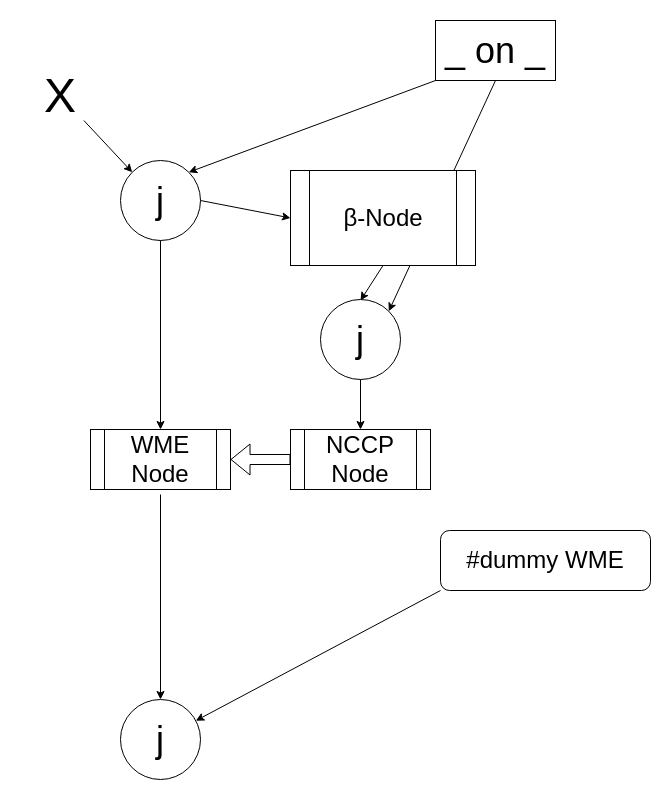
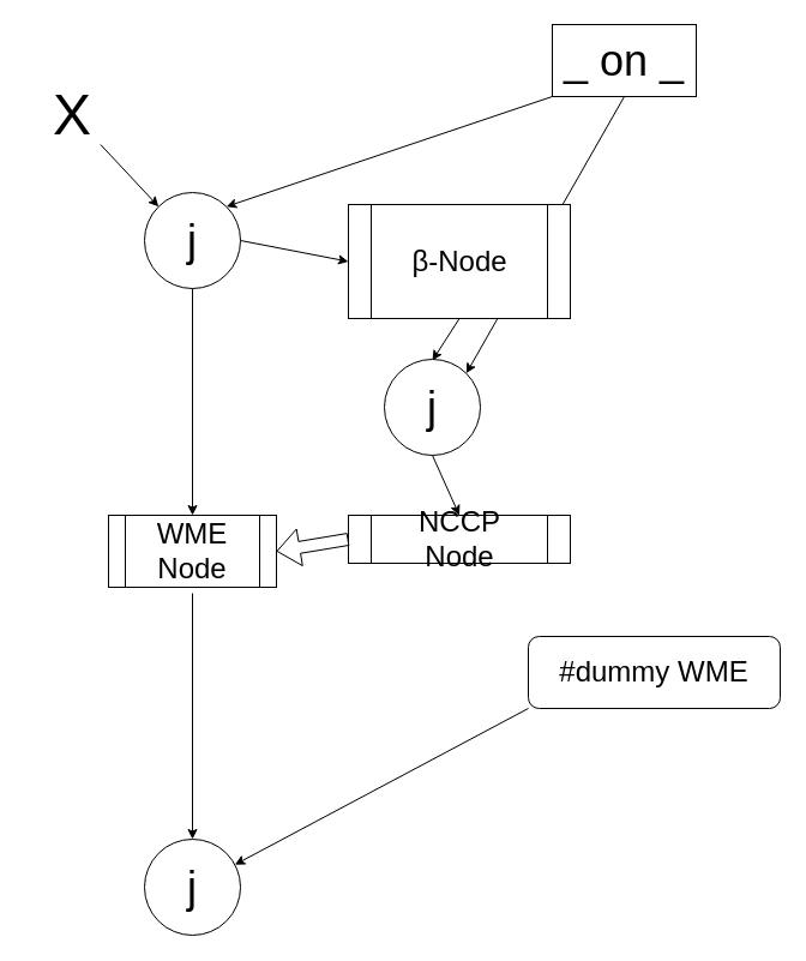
  <mxCell id="0" />
  <mxCell id="1" parent="0" />
  <mxCell id="2" value="&lt;font style=&quot;font-size: 36px;&quot;&gt;j&lt;/font&gt;" style="ellipse;whiteSpace=wrap;html=1;aspect=fixed;" parent="1" vertex="1"><mxGeometry x="120" y="160" width="80" height="80" as="geometry" /></mxCell>
  <mxCell id="3" value="" style="endArrow=classic;html=1;rounded=0;entryX=0;entryY=0;entryDx=0;entryDy=0;" parent="1" source="4" target="2" edge="1"><mxGeometry width="50" height="50" relative="1" as="geometry"><mxPoint x="70" y="110" as="sourcePoint" /><mxPoint x="80" y="160" as="targetPoint" /></mxGeometry></mxCell>
  <mxCell id="4" value="&lt;font style=&quot;font-size: 48px;&quot;&gt;X&lt;/font&gt;" style="text;html=1;align=center;verticalAlign=middle;whiteSpace=wrap;rounded=0;" parent="1" vertex="1"><mxGeometry x="20" y="70" width="80" height="50" as="geometry" /></mxCell>
- <mxCell id="5" value="&lt;font style=&quot;font-size: 36px;&quot;&gt;_ on _&lt;/font&gt;" style="rounded=0;whiteSpace=wrap;html=1;" parent="1" vertex="1"><mxGeometry x="435" y="20" width="120" height="60" as="geometry" /></mxCell>
+ <mxCell id="5" value="&lt;font style=&quot;font-size: 36px;&quot;&gt;_ on _&lt;/font&gt;" style="rounded=0;whiteSpace=wrap;html=1;" parent="1" vertex="1"><mxGeometry x="460" y="20" width="120" height="60" as="geometry" /></mxCell>
  <mxCell id="6" value="" style="endArrow=classic;html=1;rounded=0;entryX=1;entryY=0;entryDx=0;entryDy=0;exitX=0;exitY=1;exitDx=0;exitDy=0;" parent="1" source="5" target="2" edge="1"><mxGeometry width="50" height="50" relative="1" as="geometry"><mxPoint x="260" y="220" as="sourcePoint" /><mxPoint x="310" y="170" as="targetPoint" /></mxGeometry></mxCell>
  <mxCell id="7" value="&lt;font style=&quot;font-size: 36px;&quot;&gt;j&lt;/font&gt;" style="ellipse;whiteSpace=wrap;html=1;aspect=fixed;" parent="1" vertex="1"><mxGeometry x="120" y="699" width="80" height="80" as="geometry" /></mxCell>
  <mxCell id="8" value="" style="endArrow=classic;html=1;rounded=0;entryX=0.5;entryY=0;entryDx=0;entryDy=0;exitX=0.5;exitY=1;exitDx=0;exitDy=0;" parent="1" source="2" target="16" edge="1"><mxGeometry width="50" height="50" relative="1" as="geometry"><mxPoint x="160" y="380" as="sourcePoint" /><mxPoint x="140" y="570" as="targetPoint" /></mxGeometry></mxCell>
  <mxCell id="9" value="&lt;font style=&quot;font-size: 36px;&quot;&gt;j&lt;/font&gt;" style="ellipse;whiteSpace=wrap;html=1;aspect=fixed;" parent="1" vertex="1"><mxGeometry x="320" y="299" width="80" height="80" as="geometry" /></mxCell>
  <mxCell id="10" value="" style="endArrow=classic;html=1;rounded=0;entryX=0;entryY=0.5;entryDx=0;entryDy=0;exitX=1;exitY=0.5;exitDx=0;exitDy=0;" parent="1" source="2" target="19" edge="1"><mxGeometry width="50" height="50" relative="1" as="geometry"><mxPoint x="230" y="240" as="sourcePoint" /><mxPoint x="280" y="190" as="targetPoint" /></mxGeometry></mxCell>
  <mxCell id="11" value="" style="endArrow=classic;html=1;rounded=0;exitX=0.5;exitY=1;exitDx=0;exitDy=0;entryX=1;entryY=0;entryDx=0;entryDy=0;" parent="1" source="5" target="9" edge="1"><mxGeometry width="50" height="50" relative="1" as="geometry"><mxPoint x="440" y="160" as="sourcePoint" /><mxPoint x="360" y="250" as="targetPoint" /></mxGeometry></mxCell>
- <mxCell id="12" value="&lt;span style=&quot;font-size: 24px;&quot;&gt;NCCP&lt;/span&gt;&lt;div&gt;&lt;span style=&quot;font-size: 24px;&quot;&gt;Node&lt;/span&gt;&lt;/div&gt;" style="shape=process;whiteSpace=wrap;html=1;backgroundOutline=1;" parent="1" vertex="1"><mxGeometry x="290" y="429" width="140" height="60" as="geometry" /></mxCell>
+ <mxCell id="12" value="&lt;span style=&quot;font-size: 24px;&quot;&gt;NCCP&lt;/span&gt;&lt;div&gt;&lt;span style=&quot;font-size: 24px;&quot;&gt;Node&lt;/span&gt;&lt;/div&gt;" style="shape=process;whiteSpace=wrap;html=1;backgroundOutline=1;" parent="1" vertex="1"><mxGeometry x="290" y="429" width="185" height="40" as="geometry" /></mxCell>
  <mxCell id="13" value="" style="endArrow=classic;html=1;rounded=0;exitX=0.5;exitY=1;exitDx=0;exitDy=0;entryX=0.5;entryY=0;entryDx=0;entryDy=0;" parent="1" source="9" target="12" edge="1"><mxGeometry width="50" height="50" relative="1" as="geometry"><mxPoint x="370" y="419" as="sourcePoint" /><mxPoint x="420" y="369" as="targetPoint" /></mxGeometry></mxCell>
  <mxCell id="14" value="&lt;font style=&quot;font-size: 24px;&quot;&gt;#dummy WME&lt;/font&gt;" style="whiteSpace=wrap;html=1;rounded=1;" parent="1" vertex="1"><mxGeometry x="440" y="530" width="210" height="60" as="geometry" /></mxCell>
  <mxCell id="15" value="" style="endArrow=classic;html=1;rounded=0;exitX=0;exitY=1;exitDx=0;exitDy=0;" parent="1" source="14" target="7" edge="1"><mxGeometry width="50" height="50" relative="1" as="geometry"><mxPoint x="354" y="719" as="sourcePoint" /><mxPoint x="270" y="671" as="targetPoint" /></mxGeometry></mxCell>
  <mxCell id="16" value="&lt;span style=&quot;font-size: 24px;&quot;&gt;WME Node&lt;/span&gt;" style="shape=process;whiteSpace=wrap;html=1;backgroundOutline=1;" vertex="1" parent="1"><mxGeometry x="90" y="429" width="140" height="60" as="geometry" /></mxCell>
  <mxCell id="17" value="" style="endArrow=classic;html=1;rounded=0;entryX=0.5;entryY=0;entryDx=0;entryDy=0;exitX=1;exitY=0.5;exitDx=0;exitDy=0;" edge="1" parent="1" target="7"><mxGeometry width="50" height="50" relative="1" as="geometry"><mxPoint x="160" y="494" as="sourcePoint" /><mxPoint x="159" y="629" as="targetPoint" /></mxGeometry></mxCell>
  <mxCell id="18" value="" style="shape=flexArrow;endArrow=classic;html=1;rounded=0;exitX=0;exitY=0.5;exitDx=0;exitDy=0;entryX=1;entryY=0.5;entryDx=0;entryDy=0;" edge="1" parent="1" source="12" target="16"><mxGeometry width="50" height="50" relative="1" as="geometry"><mxPoint x="-30" y="599" as="sourcePoint" /><mxPoint x="20" y="549" as="targetPoint" /></mxGeometry></mxCell>
  <mxCell id="19" value="&lt;span style=&quot;font-size: 24px;&quot;&gt;β-Node&lt;/span&gt;" style="shape=process;whiteSpace=wrap;html=1;backgroundOutline=1;" vertex="1" parent="1"><mxGeometry x="290" y="170" width="185" height="95" as="geometry" /></mxCell>
  <mxCell id="20" value="" style="endArrow=classic;html=1;rounded=0;exitX=0.5;exitY=1;exitDx=0;exitDy=0;" edge="1" parent="1" source="19"><mxGeometry width="50" height="50" relative="1" as="geometry"><mxPoint x="294" y="250" as="sourcePoint" /><mxPoint x="360" y="300" as="targetPoint" /></mxGeometry></mxCell>
